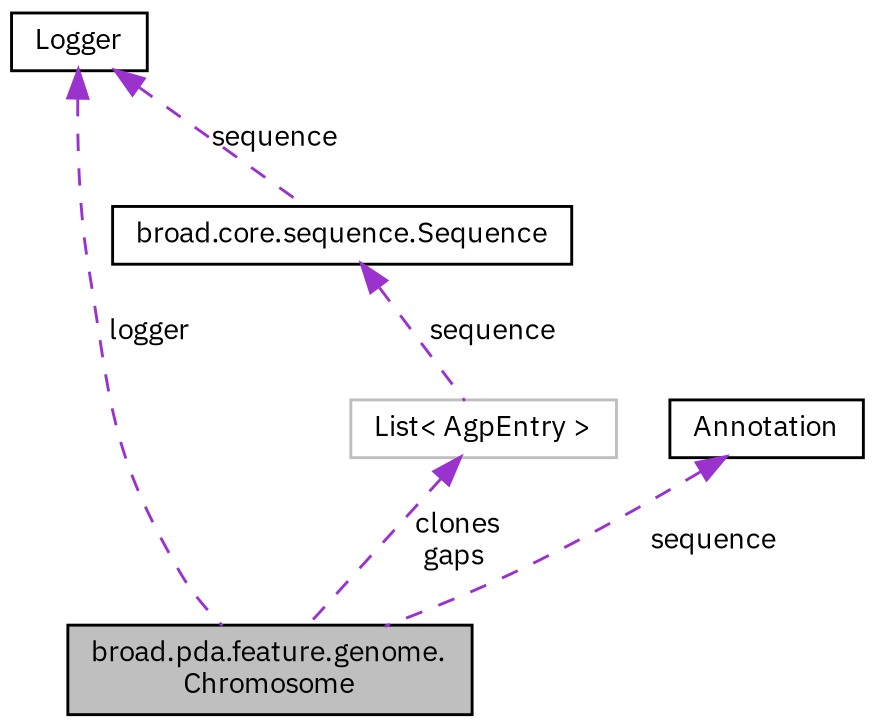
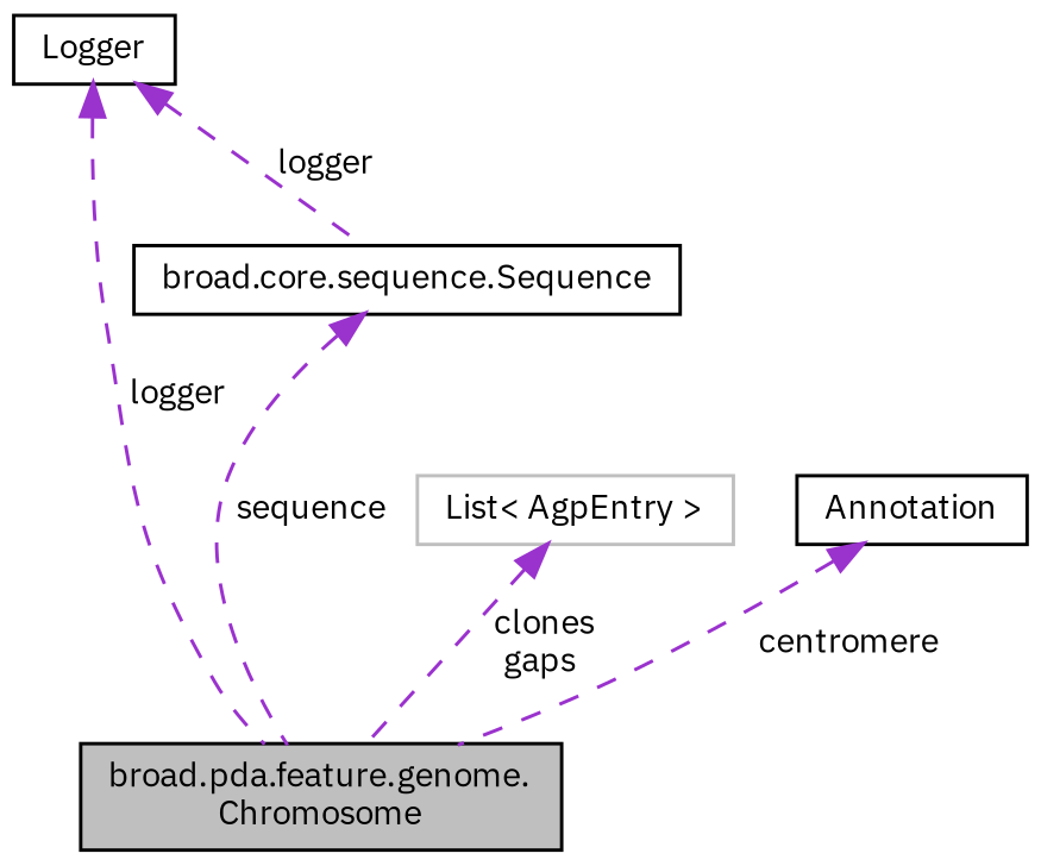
  digraph {
    fontname="IBM Plex Sans"
    node [color=black fillcolor=white fontname="IBM Plex Sans" fontsize=10 shape=record style=filled]
    edge [color=darkorchid3 dir=back fontname="IBM Plex Sans" fontsize=10 labelfontname=Helvetica labelfontsize=10 style=dashed]
    n1 [fillcolor=grey75 fontcolor=black height=0.2 label="broad.pda.feature.genome.\lChromosome" width=0.4]
    n2 [height=0.2 label=Logger width=0.4]
    n3 [height=0.2 label="broad.core.sequence.Sequence" width=0.4]
    n4 [color=grey75 height=0.2 label="List\< AgpEntry \>" width=0.4]
    n5 [height=0.2 label=Annotation width=0.4]
    n2 -> n1 [label=" logger"]
-   n2 -> n3 [label=" sequence"]
-   n3 -> n4 [label=" sequence"]
+   n2 -> n3 [label=" logger"]
+   n3 -> n1 [label=" sequence"]
    n4 -> n1 [label=" clones\ngaps"]
-   n5 -> n1 [label=" sequence"]
+   n5 -> n1 [label=" centromere"]
  }
